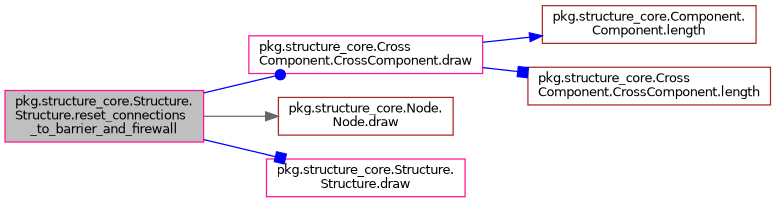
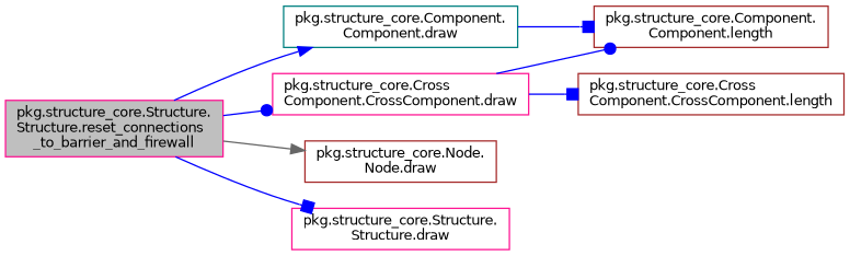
  digraph {
    rankdir=LR
    node [color=deeppink fillcolor=white fontname=Helvetica fontsize=10 shape=record style=filled]
    edge [arrowhead=box color=blue fontname=Helvetica fontsize=10 labelfontname=Helvetica labelfontsize=10 style=solid]
    n1 [fillcolor=grey75 fontcolor=black height=0.2 label="pkg.structure_core.Structure.\lStructure.reset_connections\l_to_barrier_and_firewall" width=0.4]
+   n2 [color=teal height=0.2 label="pkg.structure_core.Component.\lComponent.draw" width=0.4]
    n3 [height=0.2 label="pkg.structure_core.Cross\lComponent.CrossComponent.draw" width=0.4]
    n4 [color=brown height=0.2 label="pkg.structure_core.Node.\lNode.draw" width=0.4]
    n5 [height=0.2 label="pkg.structure_core.Structure.\lStructure.draw" width=0.4]
    n6 [color=brown height=0.2 label="pkg.structure_core.Component.\lComponent.length" width=0.4]
    n7 [color=brown height=0.2 label="pkg.structure_core.Cross\lComponent.CrossComponent.length" width=0.4]
+   n1 -> n2 [arrowhead=normal]
    n1 -> n3 [arrowhead=dot]
    n1 -> n4 [arrowhead=normal color=gray40]
    n1 -> n5
-   n3 -> n6 [arrowhead=normal]
+   n2 -> n6
+   n3 -> n6 [arrowhead=dot]
    n3 -> n7
  }
